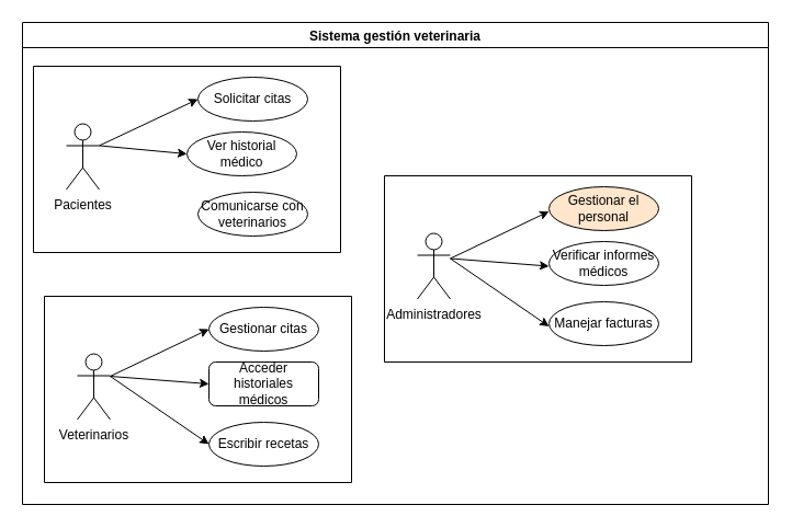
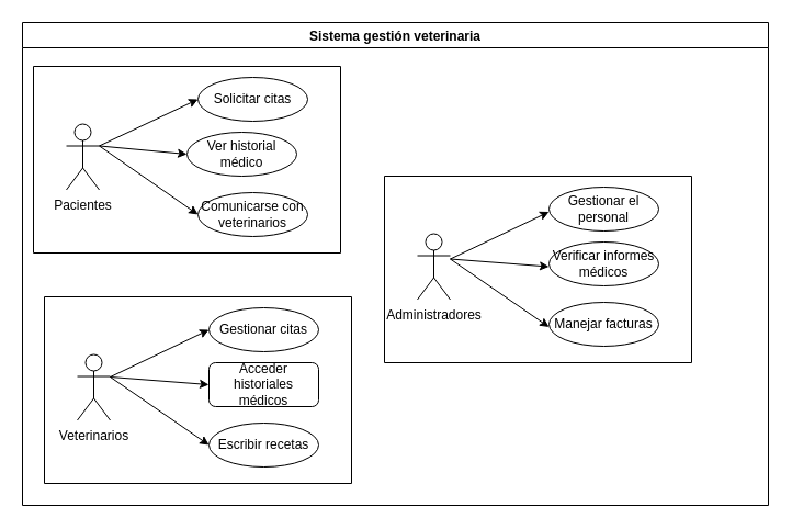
  <mxCell id="0" />
  <mxCell id="1" parent="0" />
  <mxCell id="2" value="Sistema gestión veterinaria" style="swimlane;" vertex="1" parent="1"><mxGeometry x="20" y="20" width="680" height="440" as="geometry" /></mxCell>
  <mxCell id="3" value="" style="swimlane;startSize=0;" vertex="1" parent="2"><mxGeometry x="330" y="140" width="280" height="170" as="geometry" /></mxCell>
  <mxCell id="4" value="Administradores" style="shape=umlActor;verticalLabelPosition=bottom;verticalAlign=top;html=1;outlineConnect=0;" vertex="1" parent="3"><mxGeometry x="30" y="52.5" width="30" height="60" as="geometry" /></mxCell>
- <mxCell id="5" value="Gestionar el personal" style="ellipse;whiteSpace=wrap;html=1;align=center;newEdgeStyle={&quot;edgeStyle&quot;:&quot;entityRelationEdgeStyle&quot;,&quot;startArrow&quot;:&quot;none&quot;,&quot;endArrow&quot;:&quot;none&quot;,&quot;segment&quot;:10,&quot;curved&quot;:1,&quot;sourcePerimeterSpacing&quot;:0,&quot;targetPerimeterSpacing&quot;:0};treeFolding=1;treeMoving=1;fillColor=#ffe6cc;" vertex="1" parent="3"><mxGeometry x="150" y="10" width="100" height="40" as="geometry" /></mxCell>
+ <mxCell id="5" value="Gestionar el personal" style="ellipse;whiteSpace=wrap;html=1;align=center;newEdgeStyle={&quot;edgeStyle&quot;:&quot;entityRelationEdgeStyle&quot;,&quot;startArrow&quot;:&quot;none&quot;,&quot;endArrow&quot;:&quot;none&quot;,&quot;segment&quot;:10,&quot;curved&quot;:1,&quot;sourcePerimeterSpacing&quot;:0,&quot;targetPerimeterSpacing&quot;:0};treeFolding=1;treeMoving=1;" vertex="1" parent="3"><mxGeometry x="150" y="10" width="100" height="40" as="geometry" /></mxCell>
  <mxCell id="6" value="Verificar informes médicos" style="ellipse;whiteSpace=wrap;html=1;align=center;newEdgeStyle={&quot;edgeStyle&quot;:&quot;entityRelationEdgeStyle&quot;,&quot;startArrow&quot;:&quot;none&quot;,&quot;endArrow&quot;:&quot;none&quot;,&quot;segment&quot;:10,&quot;curved&quot;:1,&quot;sourcePerimeterSpacing&quot;:0,&quot;targetPerimeterSpacing&quot;:0};treeFolding=1;treeMoving=1;" vertex="1" parent="3"><mxGeometry x="150" y="60" width="100" height="40" as="geometry" /></mxCell>
  <mxCell id="7" value="Manejar facturas" style="ellipse;whiteSpace=wrap;html=1;align=center;newEdgeStyle={&quot;edgeStyle&quot;:&quot;entityRelationEdgeStyle&quot;,&quot;startArrow&quot;:&quot;none&quot;,&quot;endArrow&quot;:&quot;none&quot;,&quot;segment&quot;:10,&quot;curved&quot;:1,&quot;sourcePerimeterSpacing&quot;:0,&quot;targetPerimeterSpacing&quot;:0};treeFolding=1;treeMoving=1;" vertex="1" parent="3"><mxGeometry x="150" y="115" width="100" height="40" as="geometry" /></mxCell>
  <mxCell id="8" value="" style="endArrow=classic;html=1;rounded=0;exitX=1;exitY=0.333;exitDx=0;exitDy=0;exitPerimeter=0;entryX=0;entryY=0.5;entryDx=0;entryDy=0;" edge="1" parent="3"><mxGeometry width="50" height="50" relative="1" as="geometry"><mxPoint x="60" y="75.5" as="sourcePoint" /><mxPoint x="150" y="32.5" as="targetPoint" /></mxGeometry></mxCell>
  <mxCell id="9" value="" style="endArrow=classic;html=1;rounded=0;exitX=1;exitY=0.333;exitDx=0;exitDy=0;exitPerimeter=0;entryX=0;entryY=0.5;entryDx=0;entryDy=0;" edge="1" parent="3"><mxGeometry width="50" height="50" relative="1" as="geometry"><mxPoint x="60" y="75.5" as="sourcePoint" /><mxPoint x="150" y="82.5" as="targetPoint" /></mxGeometry></mxCell>
  <mxCell id="10" value="" style="endArrow=classic;html=1;rounded=0;exitX=1;exitY=0.333;exitDx=0;exitDy=0;exitPerimeter=0;entryX=0;entryY=0.5;entryDx=0;entryDy=0;" edge="1" parent="3"><mxGeometry width="50" height="50" relative="1" as="geometry"><mxPoint x="60" y="75.5" as="sourcePoint" /><mxPoint x="150" y="137.5" as="targetPoint" /></mxGeometry></mxCell>
  <mxCell id="11" style="edgeStyle=orthogonalEdgeStyle;rounded=0;orthogonalLoop=1;jettySize=auto;html=1;exitX=0.5;exitY=1;exitDx=0;exitDy=0;" edge="1" parent="2" source="3" target="3"><mxGeometry relative="1" as="geometry" /></mxCell>
  <mxCell id="12" value="" style="swimlane;startSize=0;" vertex="1" parent="1"><mxGeometry x="30" y="60" width="280" height="170" as="geometry" /></mxCell>
  <mxCell id="13" value="Pacientes" style="shape=umlActor;verticalLabelPosition=bottom;verticalAlign=top;html=1;outlineConnect=0;" vertex="1" parent="12"><mxGeometry x="30" y="52.5" width="30" height="60" as="geometry" /></mxCell>
  <mxCell id="14" value="Solicitar citas" style="ellipse;whiteSpace=wrap;html=1;align=center;newEdgeStyle={&quot;edgeStyle&quot;:&quot;entityRelationEdgeStyle&quot;,&quot;startArrow&quot;:&quot;none&quot;,&quot;endArrow&quot;:&quot;none&quot;,&quot;segment&quot;:10,&quot;curved&quot;:1,&quot;sourcePerimeterSpacing&quot;:0,&quot;targetPerimeterSpacing&quot;:0};treeFolding=1;treeMoving=1;" vertex="1" parent="12"><mxGeometry x="150" y="10" width="100" height="40" as="geometry" /></mxCell>
  <mxCell id="15" value="Ver historial médico" style="ellipse;whiteSpace=wrap;html=1;align=center;newEdgeStyle={&quot;edgeStyle&quot;:&quot;entityRelationEdgeStyle&quot;,&quot;startArrow&quot;:&quot;none&quot;,&quot;endArrow&quot;:&quot;none&quot;,&quot;segment&quot;:10,&quot;curved&quot;:1,&quot;sourcePerimeterSpacing&quot;:0,&quot;targetPerimeterSpacing&quot;:0};treeFolding=1;treeMoving=1;" vertex="1" parent="12"><mxGeometry x="140" y="60" width="100" height="40" as="geometry" /></mxCell>
  <mxCell id="16" value="Comunicarse con veterinarios" style="ellipse;whiteSpace=wrap;html=1;align=center;newEdgeStyle={&quot;edgeStyle&quot;:&quot;entityRelationEdgeStyle&quot;,&quot;startArrow&quot;:&quot;none&quot;,&quot;endArrow&quot;:&quot;none&quot;,&quot;segment&quot;:10,&quot;curved&quot;:1,&quot;sourcePerimeterSpacing&quot;:0,&quot;targetPerimeterSpacing&quot;:0};treeFolding=1;treeMoving=1;" vertex="1" parent="12"><mxGeometry x="150" y="115" width="100" height="40" as="geometry" /></mxCell>
  <mxCell id="17" value="" style="endArrow=classic;html=1;rounded=0;exitX=1;exitY=0.333;exitDx=0;exitDy=0;exitPerimeter=0;entryX=0;entryY=0.5;entryDx=0;entryDy=0;" edge="1" parent="12" source="13" target="14"><mxGeometry width="50" height="50" relative="1" as="geometry"><mxPoint x="650" y="320" as="sourcePoint" /><mxPoint x="700" y="270" as="targetPoint" /></mxGeometry></mxCell>
  <mxCell id="18" value="" style="endArrow=classic;html=1;rounded=0;exitX=1;exitY=0.333;exitDx=0;exitDy=0;exitPerimeter=0;entryX=0;entryY=0.5;entryDx=0;entryDy=0;" edge="1" parent="12" source="13" target="15"><mxGeometry width="50" height="50" relative="1" as="geometry"><mxPoint x="70" y="83" as="sourcePoint" /><mxPoint x="160" y="40" as="targetPoint" /></mxGeometry></mxCell>
+ <mxCell id="19" value="" style="endArrow=classic;html=1;rounded=0;exitX=1;exitY=0.333;exitDx=0;exitDy=0;exitPerimeter=0;entryX=0;entryY=0.5;entryDx=0;entryDy=0;" edge="1" parent="12" source="13" target="16"><mxGeometry width="50" height="50" relative="1" as="geometry"><mxPoint x="70" y="83" as="sourcePoint" /><mxPoint x="160" y="90" as="targetPoint" /></mxGeometry></mxCell>
  <mxCell id="20" style="edgeStyle=orthogonalEdgeStyle;rounded=0;orthogonalLoop=1;jettySize=auto;html=1;exitX=0.5;exitY=1;exitDx=0;exitDy=0;" edge="1" parent="1" source="12" target="12"><mxGeometry relative="1" as="geometry" /></mxCell>
  <mxCell id="21" value="" style="swimlane;startSize=0;" vertex="1" parent="1"><mxGeometry x="40" y="270" width="280" height="170" as="geometry" /></mxCell>
  <mxCell id="22" value="Veterinarios" style="shape=umlActor;verticalLabelPosition=bottom;verticalAlign=top;html=1;outlineConnect=0;" vertex="1" parent="21"><mxGeometry x="30" y="52.5" width="30" height="60" as="geometry" /></mxCell>
  <mxCell id="23" value="Gestionar citas" style="ellipse;whiteSpace=wrap;html=1;align=center;newEdgeStyle={&quot;edgeStyle&quot;:&quot;entityRelationEdgeStyle&quot;,&quot;startArrow&quot;:&quot;none&quot;,&quot;endArrow&quot;:&quot;none&quot;,&quot;segment&quot;:10,&quot;curved&quot;:1,&quot;sourcePerimeterSpacing&quot;:0,&quot;targetPerimeterSpacing&quot;:0};treeFolding=1;treeMoving=1;" vertex="1" parent="21"><mxGeometry x="150" y="10" width="100" height="40" as="geometry" /></mxCell>
  <mxCell id="24" value="Acceder historiales médicos" style="whiteSpace=wrap;html=1;align=center;newEdgeStyle={&quot;edgeStyle&quot;:&quot;entityRelationEdgeStyle&quot;,&quot;startArrow&quot;:&quot;none&quot;,&quot;endArrow&quot;:&quot;none&quot;,&quot;segment&quot;:10,&quot;curved&quot;:1,&quot;sourcePerimeterSpacing&quot;:0,&quot;targetPerimeterSpacing&quot;:0};treeFolding=1;treeMoving=1;rounded=1;" vertex="1" parent="21"><mxGeometry x="150" y="60" width="100" height="40" as="geometry" /></mxCell>
  <mxCell id="25" value="Escribir recetas" style="ellipse;whiteSpace=wrap;html=1;align=center;newEdgeStyle={&quot;edgeStyle&quot;:&quot;entityRelationEdgeStyle&quot;,&quot;startArrow&quot;:&quot;none&quot;,&quot;endArrow&quot;:&quot;none&quot;,&quot;segment&quot;:10,&quot;curved&quot;:1,&quot;sourcePerimeterSpacing&quot;:0,&quot;targetPerimeterSpacing&quot;:0};treeFolding=1;treeMoving=1;" vertex="1" parent="21"><mxGeometry x="150" y="115" width="100" height="40" as="geometry" /></mxCell>
  <mxCell id="26" value="" style="endArrow=classic;html=1;rounded=0;exitX=1;exitY=0.333;exitDx=0;exitDy=0;exitPerimeter=0;entryX=0;entryY=0.5;entryDx=0;entryDy=0;" edge="1" parent="21"><mxGeometry width="50" height="50" relative="1" as="geometry"><mxPoint x="60" y="73" as="sourcePoint" /><mxPoint x="150" y="30" as="targetPoint" /></mxGeometry></mxCell>
  <mxCell id="27" value="" style="endArrow=classic;html=1;rounded=0;exitX=1;exitY=0.333;exitDx=0;exitDy=0;exitPerimeter=0;entryX=0;entryY=0.5;entryDx=0;entryDy=0;" edge="1" parent="21"><mxGeometry width="50" height="50" relative="1" as="geometry"><mxPoint x="60" y="73" as="sourcePoint" /><mxPoint x="150" y="80" as="targetPoint" /></mxGeometry></mxCell>
  <mxCell id="28" value="" style="endArrow=classic;html=1;rounded=0;exitX=1;exitY=0.333;exitDx=0;exitDy=0;exitPerimeter=0;entryX=0;entryY=0.5;entryDx=0;entryDy=0;" edge="1" parent="21"><mxGeometry width="50" height="50" relative="1" as="geometry"><mxPoint x="60" y="73" as="sourcePoint" /><mxPoint x="150" y="135" as="targetPoint" /></mxGeometry></mxCell>
  <mxCell id="29" style="edgeStyle=orthogonalEdgeStyle;rounded=0;orthogonalLoop=1;jettySize=auto;html=1;exitX=0.5;exitY=1;exitDx=0;exitDy=0;" edge="1" parent="1" source="21" target="21"><mxGeometry relative="1" as="geometry" /></mxCell>
